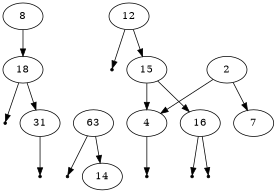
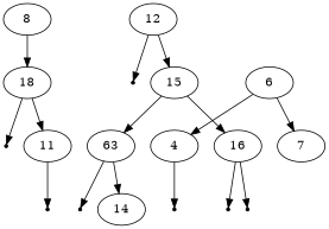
  digraph {
    ordering=out
    n1 [label=18]
    8
-   6 [label=2]
+   6
    4
    7
    null2 [shape=point]
-   11 [label=31]
+   11
    null0 [shape=point]
    null3 [shape=point]
    null4 [shape=point]
    12
    15
    n13 [label=63]
    16
    null5 [shape=point]
    14
    null6 [shape=point]
    null7 [shape=point]
    n1 -> null2
    n1 -> 11
    8 -> n1
    6 -> 4
    6 -> 7
    4 -> null0
    11 -> null3
    12 -> null4
    12 -> 15
-   15 -> 4
+   15 -> n13
    15 -> 16
    n13 -> null5
    n13 -> 14
    16 -> null6
    16 -> null7
  }
